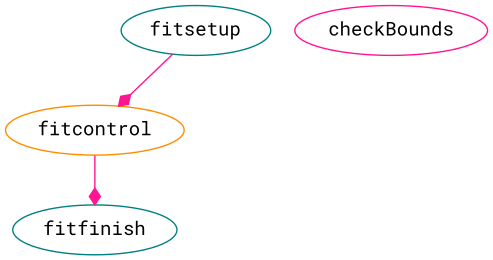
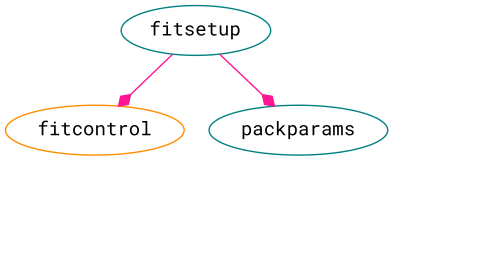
  digraph {
    fontname="Roboto Mono"
    node [color=teal fontname="Roboto Mono"]
    edge [arrowhead=diamond color=deeppink fontname="Roboto Mono"]
    fitcontrol [color=darkorange]
-   fitfinish
    fitsetup
-   checkBounds [color=deeppink]
-   fitcontrol -> fitfinish
+   packparams
    fitsetup -> fitcontrol
+   fitsetup -> packparams
  }
